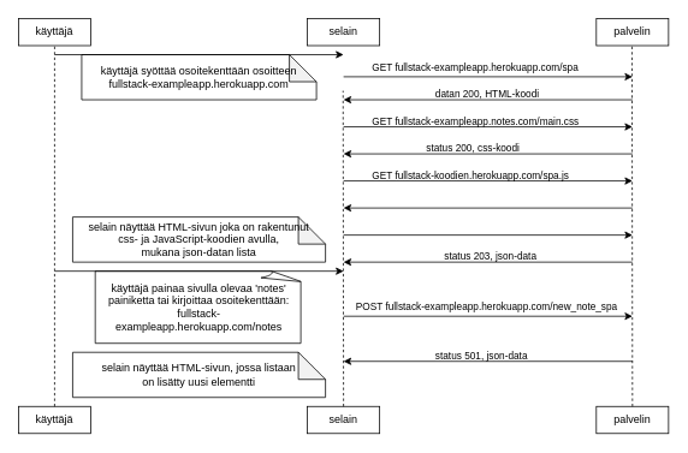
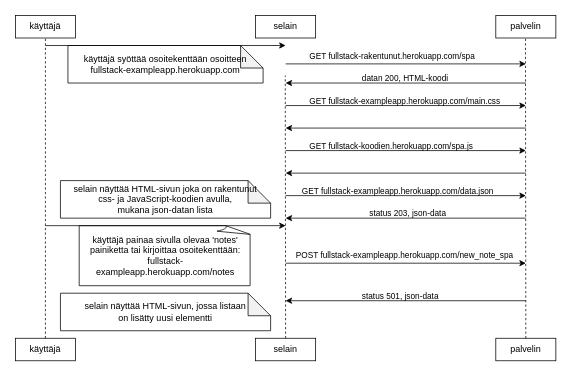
  <mxCell id="0" />
  <mxCell id="1" parent="0" />
  <mxCell id="2" value="&lt;span style=&quot;color: rgb(0 , 0 , 0) ; font-family: &amp;#34;helvetica&amp;#34; ; font-size: 11px ; font-style: normal ; font-weight: 400 ; letter-spacing: normal ; text-align: center ; text-indent: 0px ; text-transform: none ; word-spacing: 0px ; background-color: rgb(255 , 255 , 255) ; display: inline ; float: none&quot;&gt;status 501, json-data&lt;/span&gt;" style="text;whiteSpace=wrap;html=1;" vertex="1" parent="1"><mxGeometry x="480" y="380" width="130" height="30" as="geometry" /></mxCell>
  <mxCell id="3" value="&lt;span style=&quot;color: rgb(0 , 0 , 0) ; font-family: &amp;#34;helvetica&amp;#34; ; font-size: 11px ; font-style: normal ; font-weight: 400 ; letter-spacing: normal ; text-align: center ; text-indent: 0px ; text-transform: none ; word-spacing: 0px ; background-color: rgb(255 , 255 , 255) ; display: inline ; float: none&quot;&gt;POST fullstack-exampleapp.herokuapp.com/new_note_spa&lt;/span&gt;" style="text;whiteSpace=wrap;html=1;" vertex="1" parent="1"><mxGeometry x="392" y="325" width="306" height="30" as="geometry" /></mxCell>
  <mxCell id="4" value="&lt;meta charset=&quot;utf-8&quot;&gt;&lt;span style=&quot;color: rgb(0, 0, 0); font-family: helvetica; font-size: 11px; font-style: normal; font-weight: 400; letter-spacing: normal; text-align: center; text-indent: 0px; text-transform: none; word-spacing: 0px; background-color: rgb(255, 255, 255); display: inline; float: none;&quot;&gt;status 203, json-data&lt;/span&gt;" style="text;whiteSpace=wrap;html=1;" vertex="1" parent="1"><mxGeometry x="490" y="270" width="130" height="30" as="geometry" /></mxCell>
+ <mxCell id="5" value="&lt;meta charset=&quot;utf-8&quot;&gt;&lt;span style=&quot;color: rgb(0, 0, 0); font-family: helvetica; font-size: 11px; font-style: normal; font-weight: 400; letter-spacing: normal; text-align: center; text-indent: 0px; text-transform: none; word-spacing: 0px; background-color: rgb(255, 255, 255); display: inline; float: none;&quot;&gt;GET fullstack-exampleapp.herokuapp.com/data.json&lt;/span&gt;" style="text;whiteSpace=wrap;html=1;" vertex="1" parent="1"><mxGeometry x="400" y="240" width="280" height="30" as="geometry" /></mxCell>
  <mxCell id="6" value="&lt;span style=&quot;color: rgb(0 , 0 , 0) ; font-family: &amp;#34;helvetica&amp;#34; ; font-size: 11px ; font-style: normal ; font-weight: 400 ; letter-spacing: normal ; text-align: center ; text-indent: 0px ; text-transform: none ; word-spacing: 0px ; background-color: rgb(255 , 255 , 255) ; display: inline ; float: none&quot;&gt;GET fullstack-koodien.herokuapp.com/spa.js&lt;/span&gt;" style="text;whiteSpace=wrap;html=1;" vertex="1" parent="1"><mxGeometry x="410" y="180" width="270" height="30" as="geometry" /></mxCell>
- <mxCell id="7" value="&lt;meta charset=&quot;utf-8&quot;&gt;&lt;span style=&quot;color: rgb(0, 0, 0); font-family: helvetica; font-size: 11px; font-style: normal; font-weight: 400; letter-spacing: normal; text-align: center; text-indent: 0px; text-transform: none; word-spacing: 0px; background-color: rgb(255, 255, 255); display: inline; float: none;&quot;&gt;GET fullstack-exampleapp.notes.com/main.css&lt;/span&gt;" style="text;whiteSpace=wrap;html=1;" vertex="1" parent="1"><mxGeometry x="410" y="120" width="280" height="30" as="geometry" /></mxCell>
+ <mxCell id="7" value="&lt;meta charset=&quot;utf-8&quot;&gt;&lt;span style=&quot;color: rgb(0, 0, 0); font-family: helvetica; font-size: 11px; font-style: normal; font-weight: 400; letter-spacing: normal; text-align: center; text-indent: 0px; text-transform: none; word-spacing: 0px; background-color: rgb(255, 255, 255); display: inline; float: none;&quot;&gt;GET fullstack-exampleapp.herokuapp.com/main.css&lt;/span&gt;" style="text;whiteSpace=wrap;html=1;" vertex="1" parent="1"><mxGeometry x="410" y="120" width="280" height="30" as="geometry" /></mxCell>
  <mxCell id="8" value="&lt;meta charset=&quot;utf-8&quot;&gt;&lt;span style=&quot;color: rgb(0, 0, 0); font-family: helvetica; font-size: 11px; font-style: normal; font-weight: 400; letter-spacing: normal; text-align: center; text-indent: 0px; text-transform: none; word-spacing: 0px; background-color: rgb(255, 255, 255); display: inline; float: none;&quot;&gt;datan 200, HTML-koodi&lt;/span&gt;" style="text;whiteSpace=wrap;html=1;" vertex="1" parent="1"><mxGeometry x="480" y="90" width="140" height="20" as="geometry" /></mxCell>
  <mxCell id="9" value="käyttäjä" style="rounded=0;whiteSpace=wrap;html=1;" vertex="1" parent="1"><mxGeometry x="20" y="20" width="80" height="30" as="geometry" /></mxCell>
  <mxCell id="10" value="käyttäjä" style="rounded=0;whiteSpace=wrap;html=1;" vertex="1" parent="1"><mxGeometry x="20" y="450" width="80" height="30" as="geometry" /></mxCell>
  <mxCell id="11" value="selain" style="rounded=0;whiteSpace=wrap;html=1;" vertex="1" parent="1"><mxGeometry x="340" y="450" width="80" height="30" as="geometry" /></mxCell>
  <mxCell id="12" value="selain" style="rounded=0;whiteSpace=wrap;html=1;" vertex="1" parent="1"><mxGeometry x="340" y="20" width="80" height="30" as="geometry" /></mxCell>
  <mxCell id="13" value="palvelin" style="rounded=0;whiteSpace=wrap;html=1;" vertex="1" parent="1"><mxGeometry x="660" y="20" width="80" height="30" as="geometry" /></mxCell>
  <mxCell id="14" value="palvelin" style="rounded=0;whiteSpace=wrap;html=1;" vertex="1" parent="1"><mxGeometry x="660" y="450" width="80" height="30" as="geometry" /></mxCell>
  <mxCell id="15" value="" style="endArrow=none;dashed=1;html=1;rounded=0;entryX=0.5;entryY=1;entryDx=0;entryDy=0;exitX=0.5;exitY=0;exitDx=0;exitDy=0;" edge="1" parent="1" source="10" target="9"><mxGeometry width="50" height="50" relative="1" as="geometry"><mxPoint x="380" y="260" as="sourcePoint" /><mxPoint x="430" y="210" as="targetPoint" /></mxGeometry></mxCell>
  <mxCell id="16" value="" style="endArrow=none;dashed=1;html=1;rounded=0;entryX=0.5;entryY=1;entryDx=0;entryDy=0;exitX=0.5;exitY=0;exitDx=0;exitDy=0;" edge="1" parent="1" source="11"><mxGeometry width="50" height="50" relative="1" as="geometry"><mxPoint x="379.5" y="310" as="sourcePoint" /><mxPoint x="379.5" y="100" as="targetPoint" /></mxGeometry></mxCell>
  <mxCell id="17" value="" style="endArrow=none;dashed=1;html=1;rounded=0;entryX=0.5;entryY=1;entryDx=0;entryDy=0;exitX=0.5;exitY=0;exitDx=0;exitDy=0;" edge="1" parent="1" source="14"><mxGeometry width="50" height="50" relative="1" as="geometry"><mxPoint x="699.5" y="260" as="sourcePoint" /><mxPoint x="699.5" y="50" as="targetPoint" /></mxGeometry></mxCell>
  <mxCell id="18" value="käyttäjä syöttää osoitekenttään osoitteen&lt;br&gt;fullstack-exampleapp.herokuapp.com" style="shape=note;whiteSpace=wrap;html=1;backgroundOutline=1;darkOpacity=0.05;" vertex="1" parent="1"><mxGeometry x="90" y="60" width="260" height="50" as="geometry" /></mxCell>
  <mxCell id="19" value="" style="endArrow=classic;html=1;rounded=0;" edge="1" parent="1"><mxGeometry width="50" height="50" relative="1" as="geometry"><mxPoint x="60" y="60" as="sourcePoint" /><mxPoint x="380" y="60" as="targetPoint" /></mxGeometry></mxCell>
- <mxCell id="20" value="&lt;span style=&quot;color: rgb(0 , 0 , 0) ; font-family: &amp;#34;helvetica&amp;#34; ; font-size: 11px ; font-style: normal ; font-weight: 400 ; letter-spacing: normal ; text-align: center ; text-indent: 0px ; text-transform: none ; word-spacing: 0px ; background-color: rgb(255 , 255 , 255) ; display: inline ; float: none&quot;&gt;GET fullstack-exampleapp.herokuapp.com/spa&lt;/span&gt;" style="text;whiteSpace=wrap;html=1;" vertex="1" parent="1"><mxGeometry x="410" y="60" width="290" height="30" as="geometry" /></mxCell>
+ <mxCell id="20" value="&lt;span style=&quot;color: rgb(0 , 0 , 0) ; font-family: &amp;#34;helvetica&amp;#34; ; font-size: 11px ; font-style: normal ; font-weight: 400 ; letter-spacing: normal ; text-align: center ; text-indent: 0px ; text-transform: none ; word-spacing: 0px ; background-color: rgb(255 , 255 , 255) ; display: inline ; float: none&quot;&gt;GET fullstack-rakentunut.herokuapp.com/spa&lt;/span&gt;" style="text;whiteSpace=wrap;html=1;" vertex="1" parent="1"><mxGeometry x="410" y="60" width="290" height="30" as="geometry" /></mxCell>
  <mxCell id="21" value="" style="endArrow=classic;html=1;rounded=0;" edge="1" parent="1"><mxGeometry width="50" height="50" relative="1" as="geometry"><mxPoint x="380" y="84.5" as="sourcePoint" /><mxPoint x="700" y="84.5" as="targetPoint" /></mxGeometry></mxCell>
  <mxCell id="22" value="" style="endArrow=classic;html=1;rounded=0;" edge="1" parent="1"><mxGeometry width="50" height="50" relative="1" as="geometry"><mxPoint x="700" y="110" as="sourcePoint" /><mxPoint x="380" y="110" as="targetPoint" /></mxGeometry></mxCell>
  <mxCell id="23" value="" style="endArrow=classic;html=1;rounded=0;" edge="1" parent="1"><mxGeometry width="50" height="50" relative="1" as="geometry"><mxPoint x="380" y="140" as="sourcePoint" /><mxPoint x="700" y="140" as="targetPoint" /></mxGeometry></mxCell>
- <mxCell id="24" value="&lt;meta charset=&quot;utf-8&quot;&gt;&lt;span style=&quot;color: rgb(0, 0, 0); font-family: helvetica; font-size: 11px; font-style: normal; font-weight: 400; letter-spacing: normal; text-align: center; text-indent: 0px; text-transform: none; word-spacing: 0px; background-color: rgb(255, 255, 255); display: inline; float: none;&quot;&gt;status 200, css-koodi&lt;/span&gt;" style="text;whiteSpace=wrap;html=1;" vertex="1" parent="1"><mxGeometry x="470" y="150" width="130" height="30" as="geometry" /></mxCell>
  <mxCell id="25" value="" style="endArrow=classic;html=1;rounded=0;" edge="1" parent="1"><mxGeometry width="50" height="50" relative="1" as="geometry"><mxPoint x="700" y="170" as="sourcePoint" /><mxPoint x="380" y="170" as="targetPoint" /></mxGeometry></mxCell>
  <mxCell id="26" value="" style="endArrow=classic;html=1;rounded=0;" edge="1" parent="1"><mxGeometry width="50" height="50" relative="1" as="geometry"><mxPoint x="380" y="200" as="sourcePoint" /><mxPoint x="700" y="200" as="targetPoint" /></mxGeometry></mxCell>
  <mxCell id="27" value="" style="endArrow=classic;html=1;rounded=0;" edge="1" parent="1"><mxGeometry width="50" height="50" relative="1" as="geometry"><mxPoint x="700" y="230" as="sourcePoint" /><mxPoint x="380" y="230" as="targetPoint" /></mxGeometry></mxCell>
  <mxCell id="28" value="" style="endArrow=classic;html=1;rounded=0;" edge="1" parent="1"><mxGeometry width="50" height="50" relative="1" as="geometry"><mxPoint x="380" y="260" as="sourcePoint" /><mxPoint x="700" y="260" as="targetPoint" /></mxGeometry></mxCell>
  <mxCell id="29" value="" style="endArrow=classic;html=1;rounded=0;" edge="1" parent="1"><mxGeometry width="50" height="50" relative="1" as="geometry"><mxPoint x="700" y="290" as="sourcePoint" /><mxPoint x="380" y="290" as="targetPoint" /></mxGeometry></mxCell>
  <mxCell id="30" value="" style="endArrow=classic;html=1;rounded=0;" edge="1" parent="1"><mxGeometry width="50" height="50" relative="1" as="geometry"><mxPoint x="380" y="350" as="sourcePoint" /><mxPoint x="700" y="350" as="targetPoint" /></mxGeometry></mxCell>
  <mxCell id="31" value="" style="endArrow=classic;html=1;rounded=0;" edge="1" parent="1"><mxGeometry width="50" height="50" relative="1" as="geometry"><mxPoint x="700" y="400" as="sourcePoint" /><mxPoint x="380" y="400" as="targetPoint" /></mxGeometry></mxCell>
  <mxCell id="32" value="käyttäjä painaa sivulla olevaa 'notes' painiketta tai kirjoittaa osoitekenttään: fullstack-exampleapp.herokuapp.com/notes" style="whiteSpace=wrap;html=1;shape=mxgraph.basic.document" vertex="1" parent="1"><mxGeometry x="105" y="300" width="230" height="80" as="geometry" /></mxCell>
  <mxCell id="33" value="" style="endArrow=classic;html=1;rounded=0;" edge="1" parent="1"><mxGeometry width="50" height="50" relative="1" as="geometry"><mxPoint x="60" y="300" as="sourcePoint" /><mxPoint x="380" y="300" as="targetPoint" /></mxGeometry></mxCell>
  <mxCell id="34" value="selain näyttää HTML-sivun joka on rakentunut &lt;br&gt;css- ja JavaScript-koodien avulla, &lt;br&gt;mukana json-datan lista" style="shape=note;whiteSpace=wrap;html=1;backgroundOutline=1;darkOpacity=0.05;" vertex="1" parent="1"><mxGeometry x="80" y="240" width="280" height="50" as="geometry" /></mxCell>
  <mxCell id="35" value="selain näyttää HTML-sivun, jossa listaan &lt;br&gt;on lisätty uusi elementti" style="shape=note;whiteSpace=wrap;html=1;backgroundOutline=1;darkOpacity=0.05;" vertex="1" parent="1"><mxGeometry x="80" y="390" width="280" height="50" as="geometry" /></mxCell>
